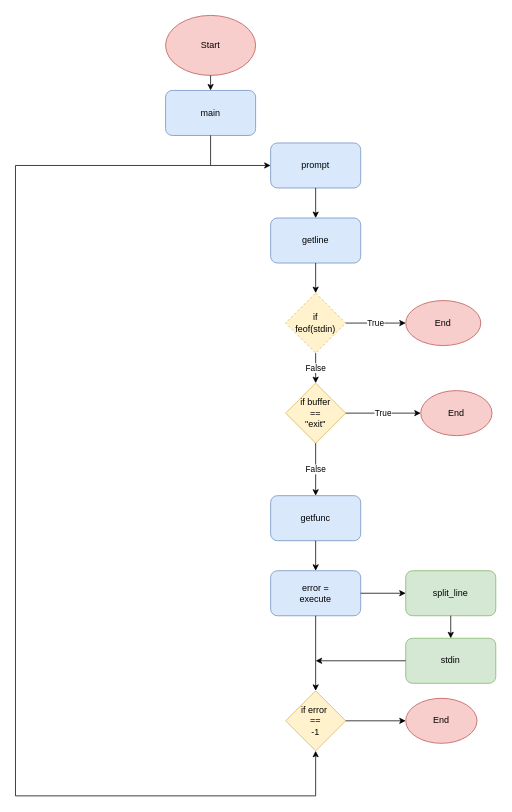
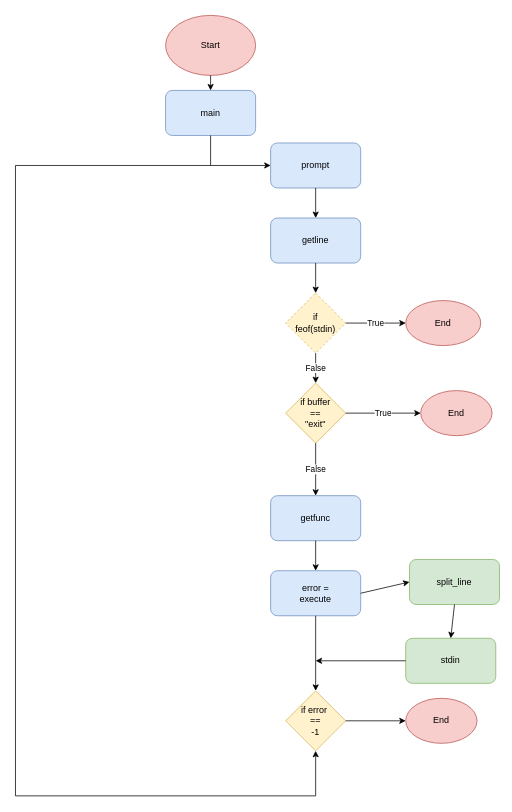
  <mxCell id="0" />
  <mxCell id="1" parent="0" />
  <mxCell id="2" value="Start" style="ellipse;whiteSpace=wrap;html=1;fillColor=#f8cecc;strokeColor=#b85450;" vertex="1" parent="1"><mxGeometry x="220" width="120" height="80" as="geometry" y="20" /></mxCell>
  <mxCell id="3" value="main" style="rounded=1;whiteSpace=wrap;html=1;fillColor=#dae8fc;strokeColor=#6c8ebf;" vertex="1" parent="1"><mxGeometry x="220" y="120" width="120" height="60" as="geometry" /></mxCell>
  <mxCell id="4" value="prompt" style="rounded=1;whiteSpace=wrap;html=1;fillColor=#dae8fc;strokeColor=#6c8ebf;" vertex="1" parent="1"><mxGeometry x="360" y="190" width="120" height="60" as="geometry" /></mxCell>
  <mxCell id="5" value="getline" style="rounded=1;whiteSpace=wrap;html=1;fillColor=#dae8fc;strokeColor=#6c8ebf;" vertex="1" parent="1"><mxGeometry x="360" y="290" width="120" height="60" as="geometry" /></mxCell>
  <mxCell id="6" value="if&lt;br&gt;feof(stdin)" style="rhombus;whiteSpace=wrap;html=1;fillColor=#fff2cc;strokeColor=#d6b656;dashed=1;" vertex="1" parent="1"><mxGeometry x="380" y="390" width="80" height="80" as="geometry" /></mxCell>
  <mxCell id="7" value="True" style="endArrow=classic;html=1;rounded=0;exitX=1;exitY=0.5;exitDx=0;exitDy=0;" edge="1" parent="1" source="6"><mxGeometry width="50" height="50" relative="1" as="geometry"><mxPoint x="280" y="430" as="sourcePoint" /><mxPoint x="540" y="430" as="targetPoint" /><Array as="points" /></mxGeometry></mxCell>
  <mxCell id="8" value="End" style="ellipse;whiteSpace=wrap;html=1;fillColor=#f8cecc;strokeColor=#b85450;" vertex="1" parent="1"><mxGeometry x="540" y="400" width="100" height="60" as="geometry" /></mxCell>
  <mxCell id="9" value="" style="endArrow=classic;html=1;rounded=0;exitX=0.5;exitY=1;exitDx=0;exitDy=0;entryX=0;entryY=0.5;entryDx=0;entryDy=0;" edge="1" parent="1" source="3" target="4"><mxGeometry width="50" height="50" relative="1" as="geometry"><mxPoint x="280" y="430" as="sourcePoint" /><mxPoint x="330" y="380" as="targetPoint" /><Array as="points"><mxPoint x="280" y="220" /></Array></mxGeometry></mxCell>
  <mxCell id="10" value="" style="endArrow=classic;html=1;rounded=0;exitX=0.5;exitY=1;exitDx=0;exitDy=0;entryX=0.5;entryY=0;entryDx=0;entryDy=0;" edge="1" parent="1" source="4" target="5"><mxGeometry width="50" height="50" relative="1" as="geometry"><mxPoint x="280" y="430" as="sourcePoint" /><mxPoint x="330" y="380" as="targetPoint" /></mxGeometry></mxCell>
  <mxCell id="11" value="" style="endArrow=classic;html=1;rounded=0;exitX=0.5;exitY=1;exitDx=0;exitDy=0;entryX=0.5;entryY=0;entryDx=0;entryDy=0;" edge="1" parent="1" source="5" target="6"><mxGeometry width="50" height="50" relative="1" as="geometry"><mxPoint x="280" y="430" as="sourcePoint" /><mxPoint x="330" y="380" as="targetPoint" /></mxGeometry></mxCell>
  <mxCell id="12" value="False" style="endArrow=classic;html=1;rounded=0;exitX=0.5;exitY=1;exitDx=0;exitDy=0;" edge="1" parent="1" source="6"><mxGeometry width="50" height="50" relative="1" as="geometry"><mxPoint x="280" y="470" as="sourcePoint" /><mxPoint x="420" y="510" as="targetPoint" /></mxGeometry></mxCell>
  <mxCell id="13" value="if buffer&lt;br&gt;==&lt;br&gt;&quot;exit&quot;" style="rhombus;whiteSpace=wrap;html=1;fillColor=#fff2cc;strokeColor=#d6b656;" vertex="1" parent="1"><mxGeometry x="380" y="510" width="80" height="80" as="geometry" /></mxCell>
  <mxCell id="14" value="True" style="endArrow=classic;html=1;rounded=0;exitX=1;exitY=0.5;exitDx=0;exitDy=0;" edge="1" parent="1" source="13" target="15"><mxGeometry width="50" height="50" relative="1" as="geometry"><mxPoint x="280" y="640" as="sourcePoint" /><mxPoint x="530" y="630" as="targetPoint" /></mxGeometry></mxCell>
  <mxCell id="15" value="End" style="ellipse;whiteSpace=wrap;html=1;fillColor=#f8cecc;strokeColor=#b85450;" vertex="1" parent="1"><mxGeometry x="560" y="520" width="95" height="60" as="geometry" /></mxCell>
  <mxCell id="16" value="False" style="endArrow=classic;html=1;rounded=0;exitX=0.5;exitY=1;exitDx=0;exitDy=0;" edge="1" parent="1" source="13"><mxGeometry width="50" height="50" relative="1" as="geometry"><mxPoint x="280" y="640" as="sourcePoint" /><mxPoint x="420" y="660" as="targetPoint" /></mxGeometry></mxCell>
  <mxCell id="17" value="getfunc" style="rounded=1;whiteSpace=wrap;html=1;fillColor=#dae8fc;strokeColor=#6c8ebf;" vertex="1" parent="1"><mxGeometry x="360" y="660" width="120" height="60" as="geometry" /></mxCell>
  <mxCell id="18" value="error =&lt;br&gt;execute" style="rounded=1;whiteSpace=wrap;html=1;fillColor=#dae8fc;strokeColor=#6c8ebf;" vertex="1" parent="1"><mxGeometry x="360" y="760" width="120" height="60" as="geometry" /></mxCell>
  <mxCell id="19" value="if error&amp;nbsp;&lt;br&gt;==&lt;br&gt;-1" style="rhombus;whiteSpace=wrap;html=1;fillColor=#fff2cc;strokeColor=#d6b656;" vertex="1" parent="1"><mxGeometry x="380" y="920" width="80" height="80" as="geometry" /></mxCell>
  <mxCell id="20" value="" style="endArrow=classic;html=1;rounded=0;exitX=0.5;exitY=1;exitDx=0;exitDy=0;entryX=0.5;entryY=0;entryDx=0;entryDy=0;" edge="1" parent="1" source="17" target="18"><mxGeometry width="50" height="50" relative="1" as="geometry"><mxPoint x="280" y="870" as="sourcePoint" /><mxPoint x="330" y="820" as="targetPoint" /></mxGeometry></mxCell>
  <mxCell id="21" value="" style="endArrow=classic;html=1;rounded=0;exitX=0.5;exitY=1;exitDx=0;exitDy=0;entryX=0.5;entryY=0;entryDx=0;entryDy=0;" edge="1" parent="1" source="18" target="19"><mxGeometry width="50" height="50" relative="1" as="geometry"><mxPoint x="280" y="870" as="sourcePoint" /><mxPoint x="330" y="820" as="targetPoint" /></mxGeometry></mxCell>
  <mxCell id="22" value="" style="endArrow=classic;html=1;rounded=0;exitX=1;exitY=0.5;exitDx=0;exitDy=0;entryX=0;entryY=0.5;entryDx=0;entryDy=0;" edge="1" parent="1" source="19" target="23"><mxGeometry width="50" height="50" relative="1" as="geometry"><mxPoint x="280" y="850" as="sourcePoint" /><mxPoint x="530" y="930" as="targetPoint" /></mxGeometry></mxCell>
  <mxCell id="23" value="End" style="ellipse;whiteSpace=wrap;html=1;fillColor=#f8cecc;strokeColor=#b85450;" vertex="1" parent="1"><mxGeometry x="540" y="930" width="95" height="60" as="geometry" /></mxCell>
- <mxCell id="24" value="split_line" style="rounded=1;whiteSpace=wrap;html=1;fillColor=#d5e8d4;strokeColor=#82b366;" vertex="1" parent="1"><mxGeometry x="540" y="760" width="120" height="60" as="geometry" /></mxCell>
+ <mxCell id="24" value="split_line" style="rounded=1;whiteSpace=wrap;html=1;fillColor=#d5e8d4;strokeColor=#82b366;" vertex="1" parent="1"><mxGeometry x="545" y="745" width="120" height="60" as="geometry" /></mxCell>
  <mxCell id="25" value="stdin" style="rounded=1;whiteSpace=wrap;html=1;fillColor=#d5e8d4;strokeColor=#82b366;" vertex="1" parent="1"><mxGeometry x="540" y="850" width="120" height="60" as="geometry" /></mxCell>
  <mxCell id="26" value="" style="endArrow=classic;html=1;rounded=0;exitX=1;exitY=0.5;exitDx=0;exitDy=0;entryX=0;entryY=0.5;entryDx=0;entryDy=0;" edge="1" parent="1" source="18" target="24"><mxGeometry width="50" height="50" relative="1" as="geometry"><mxPoint x="280" y="840" as="sourcePoint" /><mxPoint x="330" y="790" as="targetPoint" /></mxGeometry></mxCell>
  <mxCell id="27" value="" style="endArrow=classic;html=1;rounded=0;exitX=0.5;exitY=1;exitDx=0;exitDy=0;entryX=0.5;entryY=0;entryDx=0;entryDy=0;" edge="1" parent="1" source="24" target="25"><mxGeometry width="50" height="50" relative="1" as="geometry"><mxPoint x="280" y="840" as="sourcePoint" /><mxPoint x="330" y="790" as="targetPoint" /></mxGeometry></mxCell>
  <mxCell id="28" value="" style="endArrow=classic;html=1;rounded=0;exitX=0;exitY=0.5;exitDx=0;exitDy=0;" edge="1" parent="1" source="25"><mxGeometry width="50" height="50" relative="1" as="geometry"><mxPoint x="280" y="840" as="sourcePoint" /><mxPoint x="420" y="880" as="targetPoint" /></mxGeometry></mxCell>
  <mxCell id="29" value="" style="endArrow=classic;html=1;rounded=0;entryX=0.5;entryY=1;entryDx=0;entryDy=0;" edge="1" parent="1" target="19"><mxGeometry width="50" height="50" relative="1" as="geometry"><mxPoint x="280" y="220" as="sourcePoint" /><mxPoint x="420" y="530" as="targetPoint" /><Array as="points"><mxPoint x="20" y="220" /><mxPoint x="20" y="1060" /><mxPoint x="420" y="1060" /></Array></mxGeometry></mxCell>
  <mxCell id="30" value="" style="endArrow=classic;html=1;rounded=0;exitX=0.5;exitY=1;exitDx=0;exitDy=0;entryX=0.5;entryY=0;entryDx=0;entryDy=0;" edge="1" parent="1" source="2" target="3"><mxGeometry width="50" height="50" relative="1" as="geometry"><mxPoint x="480" y="340" as="sourcePoint" /><mxPoint x="530" y="290" as="targetPoint" /></mxGeometry></mxCell>
